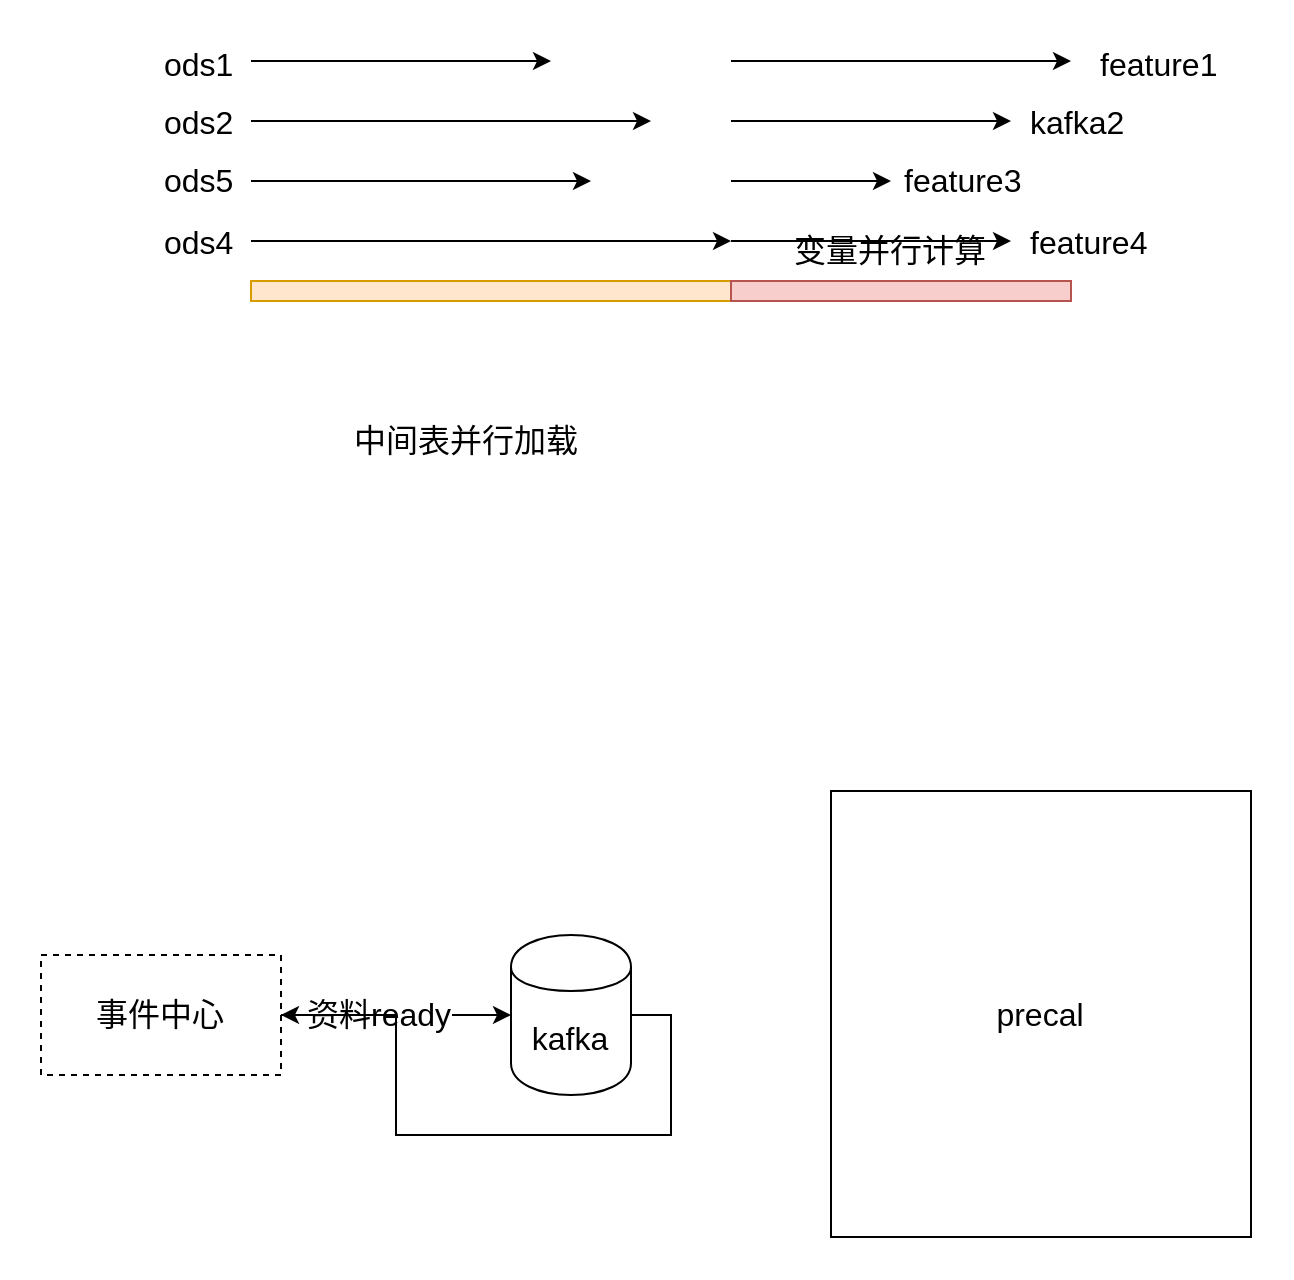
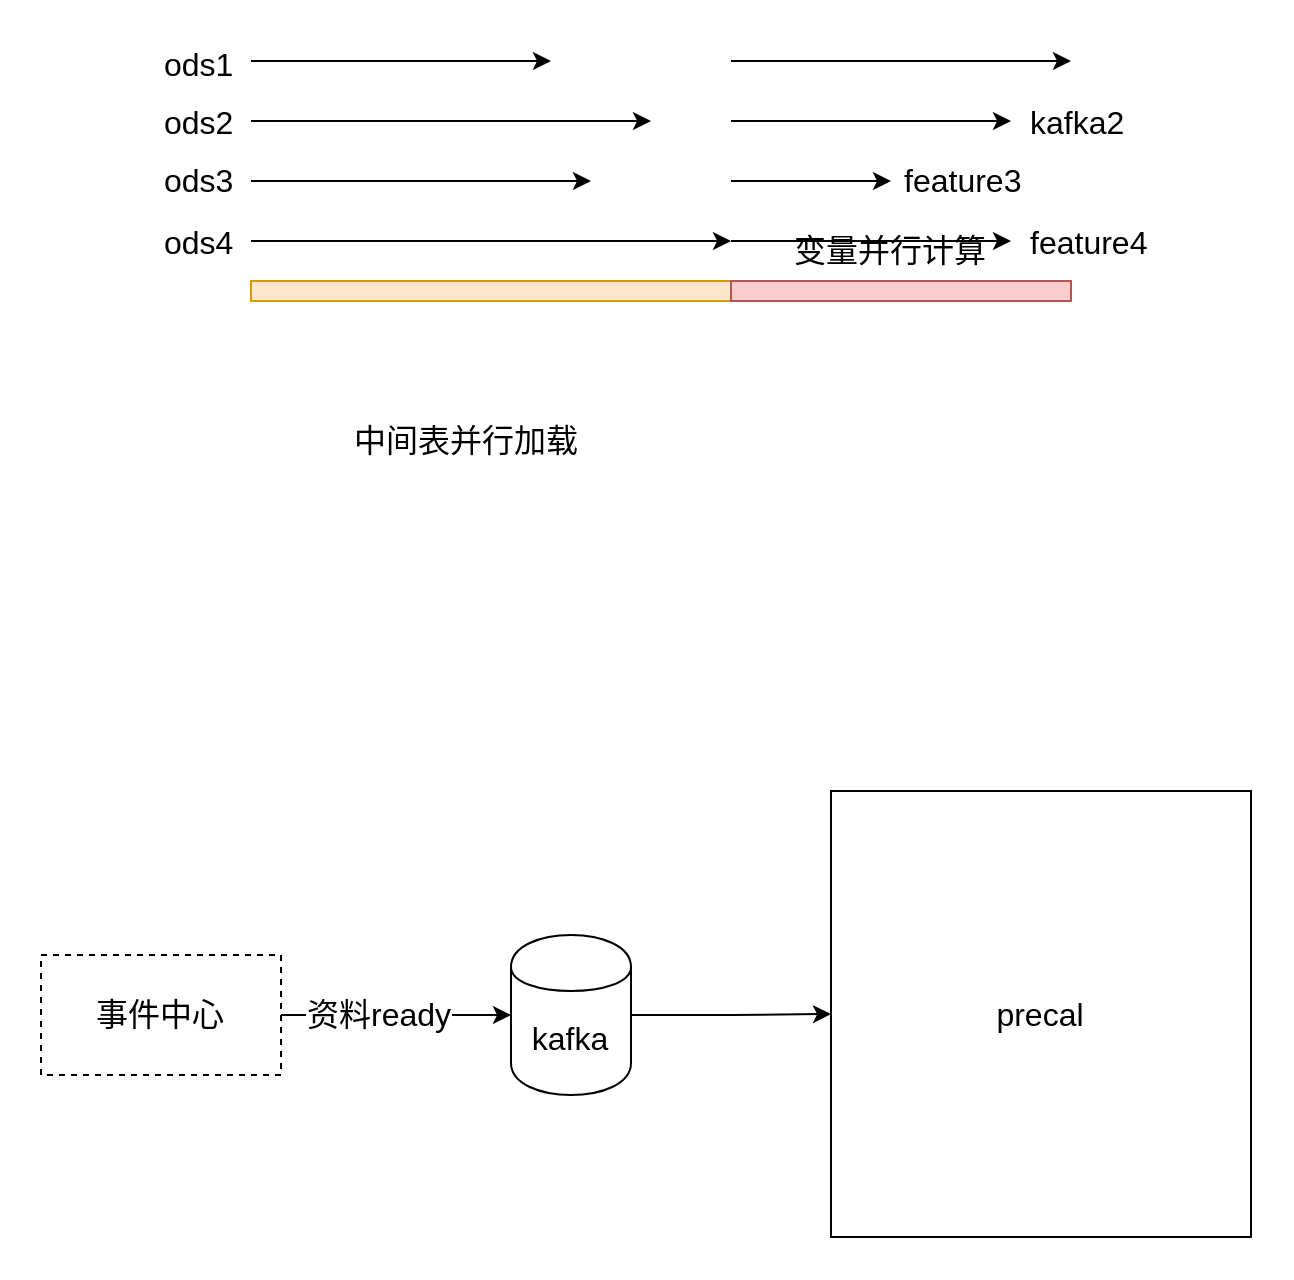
  <mxCell id="0" />
  <mxCell id="1" parent="0" />
  <mxCell id="2" value="" style="rounded=0;whiteSpace=wrap;html=1;fillColor=#ffe6cc;strokeColor=#d79b00;" vertex="1" parent="1"><mxGeometry x="125" y="140" width="240" height="10" as="geometry" /></mxCell>
  <mxCell id="3" value="" style="endArrow=classic;html=1;" edge="1" parent="1"><mxGeometry width="50" height="50" relative="1" as="geometry"><mxPoint x="125" y="120" as="sourcePoint" /><mxPoint x="365" y="120" as="targetPoint" /></mxGeometry></mxCell>
  <mxCell id="4" value="" style="endArrow=classic;html=1;" edge="1" parent="1"><mxGeometry width="50" height="50" relative="1" as="geometry"><mxPoint x="125" y="90" as="sourcePoint" /><mxPoint x="295" y="90" as="targetPoint" /></mxGeometry></mxCell>
  <mxCell id="5" value="" style="endArrow=classic;html=1;" edge="1" parent="1"><mxGeometry width="50" height="50" relative="1" as="geometry"><mxPoint x="125" y="60" as="sourcePoint" /><mxPoint x="325" y="60" as="targetPoint" /></mxGeometry></mxCell>
  <mxCell id="6" value="" style="endArrow=classic;html=1;" edge="1" parent="1"><mxGeometry width="50" height="50" relative="1" as="geometry"><mxPoint x="125" y="30" as="sourcePoint" /><mxPoint x="275" y="30" as="targetPoint" /></mxGeometry></mxCell>
  <mxCell id="7" value="" style="rounded=0;whiteSpace=wrap;html=1;fillColor=#f8cecc;strokeColor=#b85450;" vertex="1" parent="1"><mxGeometry x="365" y="140" width="170" height="10" as="geometry" /></mxCell>
  <mxCell id="8" value="" style="endArrow=classic;html=1;" edge="1" parent="1"><mxGeometry width="50" height="50" relative="1" as="geometry"><mxPoint x="365" y="120" as="sourcePoint" /><mxPoint x="505" y="120" as="targetPoint" /></mxGeometry></mxCell>
  <mxCell id="9" value="" style="endArrow=classic;html=1;" edge="1" parent="1"><mxGeometry width="50" height="50" relative="1" as="geometry"><mxPoint x="365" y="90" as="sourcePoint" /><mxPoint x="445" y="90" as="targetPoint" /></mxGeometry></mxCell>
  <mxCell id="10" value="" style="endArrow=classic;html=1;" edge="1" parent="1"><mxGeometry width="50" height="50" relative="1" as="geometry"><mxPoint x="365" y="60" as="sourcePoint" /><mxPoint x="505" y="60" as="targetPoint" /></mxGeometry></mxCell>
  <mxCell id="11" value="中间表并行加载" style="text;html=1;resizable=0;points=[];autosize=1;align=left;verticalAlign=top;spacingTop=-4;fontSize=16;" vertex="1" parent="1"><mxGeometry x="175" y="208" width="100" height="20" as="geometry" /></mxCell>
  <mxCell id="12" value="变量并行计算" style="text;html=1;resizable=0;points=[];autosize=1;align=left;verticalAlign=top;spacingTop=-4;fontSize=16;" vertex="1" parent="1"><mxGeometry x="395" y="113" width="90" height="20" as="geometry" /></mxCell>
  <mxCell id="13" value="" style="endArrow=classic;html=1;" edge="1" parent="1"><mxGeometry width="50" height="50" relative="1" as="geometry"><mxPoint x="365" y="30" as="sourcePoint" /><mxPoint x="535" y="30" as="targetPoint" /></mxGeometry></mxCell>
- <mxCell id="14" value="feature1&lt;br&gt;" style="text;html=1;resizable=0;points=[];autosize=1;align=left;verticalAlign=top;spacingTop=-4;fontSize=16;" vertex="1" parent="1"><mxGeometry x="547.5" y="20" width="69" height="19" as="geometry" /></mxCell>
  <mxCell id="15" value="kafka2" style="text;html=1;resizable=0;points=[];autosize=1;align=left;verticalAlign=top;spacingTop=-4;fontSize=16;" vertex="1" parent="1"><mxGeometry x="513" y="49" width="69" height="19" as="geometry" /></mxCell>
  <mxCell id="16" value="feature3" style="text;html=1;resizable=0;points=[];autosize=1;align=left;verticalAlign=top;spacingTop=-4;fontSize=16;" vertex="1" parent="1"><mxGeometry x="450" y="78" width="69" height="19" as="geometry" /></mxCell>
  <mxCell id="17" value="feature4" style="text;html=1;resizable=0;points=[];autosize=1;align=left;verticalAlign=top;spacingTop=-4;fontSize=16;" vertex="1" parent="1"><mxGeometry x="513" y="109" width="69" height="19" as="geometry" /></mxCell>
  <mxCell id="18" value="ods1" style="text;html=1;resizable=0;points=[];autosize=1;align=left;verticalAlign=top;spacingTop=-4;fontSize=16;" vertex="1" parent="1"><mxGeometry x="80" y="20" width="45" height="19" as="geometry" /></mxCell>
  <mxCell id="19" value="ods2" style="text;html=1;resizable=0;points=[];autosize=1;align=left;verticalAlign=top;spacingTop=-4;fontSize=16;" vertex="1" parent="1"><mxGeometry x="80" y="49" width="45" height="19" as="geometry" /></mxCell>
- <mxCell id="20" value="ods5" style="text;html=1;resizable=0;points=[];autosize=1;align=left;verticalAlign=top;spacingTop=-4;fontSize=16;" vertex="1" parent="1"><mxGeometry x="80" y="78" width="45" height="19" as="geometry" /></mxCell>
+ <mxCell id="20" value="ods3" style="text;html=1;resizable=0;points=[];autosize=1;align=left;verticalAlign=top;spacingTop=-4;fontSize=16;" vertex="1" parent="1"><mxGeometry x="80" y="78" width="45" height="19" as="geometry" /></mxCell>
  <mxCell id="21" value="ods4" style="text;html=1;resizable=0;points=[];autosize=1;align=left;verticalAlign=top;spacingTop=-4;fontSize=16;" vertex="1" parent="1"><mxGeometry x="80" y="109" width="45" height="19" as="geometry" /></mxCell>
  <mxCell id="22" value="" style="edgeStyle=orthogonalEdgeStyle;rounded=0;orthogonalLoop=1;jettySize=auto;html=1;fontSize=16;" edge="1" parent="1" source="24"><mxGeometry relative="1" as="geometry"><mxPoint x="255" y="507" as="targetPoint" /></mxGeometry></mxCell>
  <mxCell id="23" value="资料ready" style="text;html=1;resizable=0;points=[];align=center;verticalAlign=middle;labelBackgroundColor=#ffffff;fontSize=16;" vertex="1" connectable="0" parent="22"><mxGeometry x="-0.165" y="1" relative="1" as="geometry"><mxPoint as="offset" /></mxGeometry></mxCell>
  <mxCell id="24" value="事件中心" style="rounded=0;whiteSpace=wrap;html=1;fontSize=16;dashed=1;" vertex="1" parent="1"><mxGeometry x="20" y="477" width="120" height="60" as="geometry" /></mxCell>
  <mxCell id="25" value="precal" style="rounded=0;whiteSpace=wrap;html=1;fontSize=16;" vertex="1" parent="1"><mxGeometry x="415" y="395" width="210" height="223" as="geometry" /></mxCell>
- <mxCell id="26" style="edgeStyle=orthogonalEdgeStyle;rounded=0;orthogonalLoop=1;jettySize=auto;html=1;exitX=1;exitY=0.5;exitDx=0;exitDy=0;fontSize=16;" edge="1" parent="1" source="27" target="24"><mxGeometry relative="1" as="geometry" /></mxCell>
+ <mxCell id="26" style="edgeStyle=orthogonalEdgeStyle;rounded=0;orthogonalLoop=1;jettySize=auto;html=1;exitX=1;exitY=0.5;exitDx=0;exitDy=0;fontSize=16;" edge="1" parent="1" source="27" target="25"><mxGeometry relative="1" as="geometry" /></mxCell>
  <mxCell id="27" value="kafka" style="shape=cylinder;whiteSpace=wrap;html=1;boundedLbl=1;backgroundOutline=1;fontSize=16;" vertex="1" parent="1"><mxGeometry x="255" y="467" width="60" height="80" as="geometry" /></mxCell>
